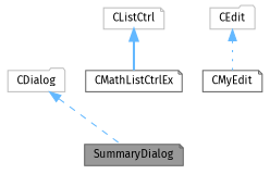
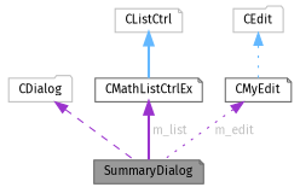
  digraph {
    fontname="Fira Sans"
    node [color=gray40 fillcolor=white fontname="Fira Sans" fontsize=10 shape=note style=filled]
    edge [color=steelblue1 dir=back fontname="Fira Sans" fontsize=10 labelfontname=Helvetica labelfontsize=10 style=bold]
    n1 [fillcolor=grey60 fontcolor=black height=0.2 label=SummaryDialog width=0.4]
    n2 [color=grey75 height=0.2 label=CDialog shape=folder width=0.4]
    n3 [height=0.2 label=CMathListCtrlEx width=0.4]
    n4 [color=grey75 height=0.2 label=CListCtrl width=0.4]
    n5 [height=0.2 label=CMyEdit width=0.4]
    n6 [color=grey75 height=0.2 label=CEdit shape=folder width=0.4]
-   n2 -> n1 [style=dashed]
+   n2 -> n1 [color=darkorchid3 style=dashed]
+   n3 -> n1 [color=darkorchid3 fontcolor=grey label=" m_list"]
    n4 -> n3
+   n5 -> n1 [color=darkorchid3 fontcolor=grey label=" m_edit" style=dotted]
    n6 -> n5 [style=dotted]
  }
